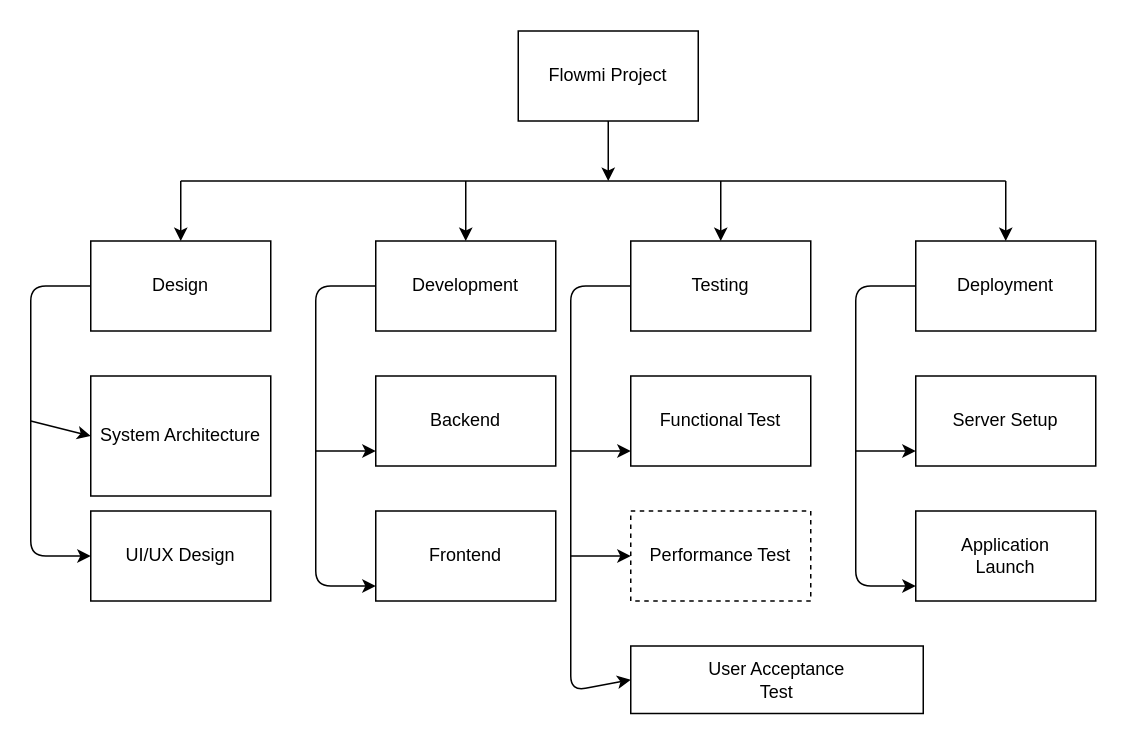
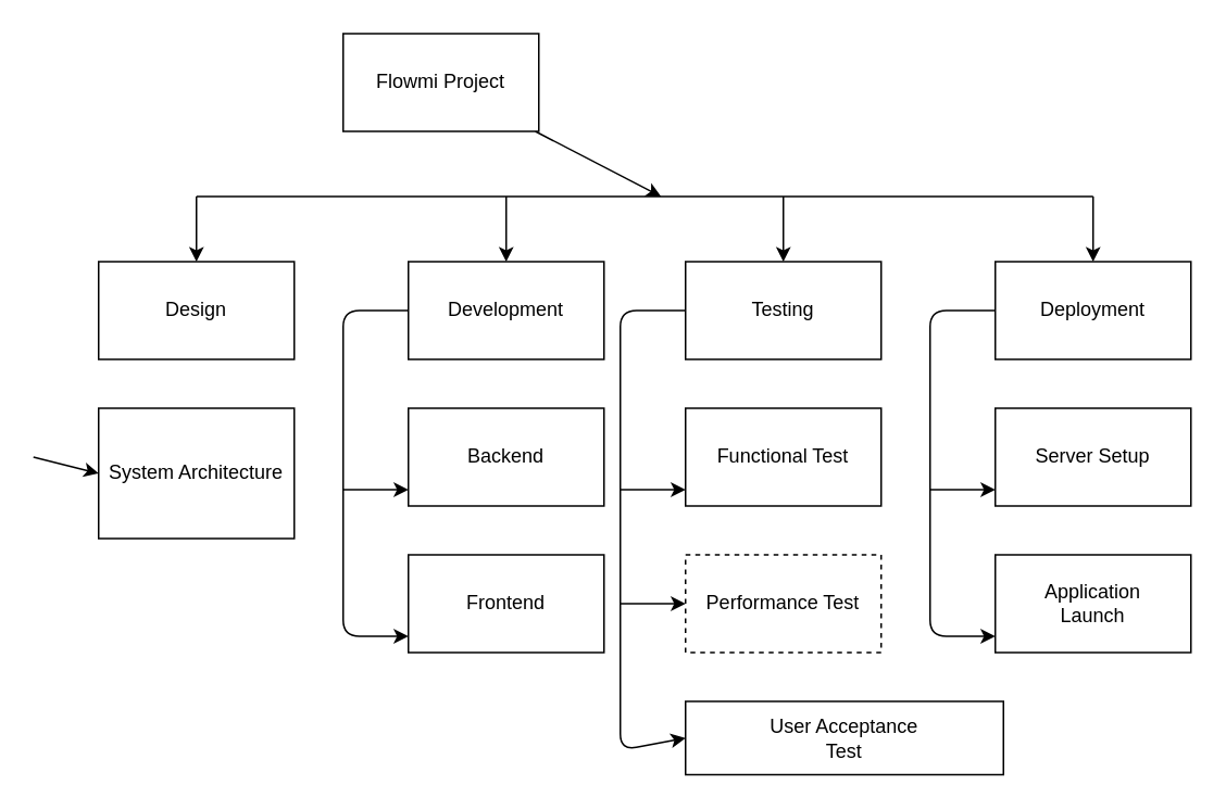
  <mxCell id="0" />
  <mxCell id="1" parent="0" />
  <mxCell id="2" style="edgeStyle=none;html=1;" edge="1" parent="1" source="3"><mxGeometry relative="1" as="geometry"><mxPoint x="405" y="120" as="targetPoint" /></mxGeometry></mxCell>
- <mxCell id="3" value="Flowmi Project" style="whiteSpace=wrap;html=1;" vertex="1" parent="1"><mxGeometry x="345" y="20" width="120" height="60" as="geometry" /></mxCell>
+ <mxCell id="3" value="Flowmi Project" style="whiteSpace=wrap;html=1;" vertex="1" parent="1"><mxGeometry x="210" y="20" width="120" height="60" as="geometry" /></mxCell>
  <mxCell id="4" value="Design" style="whiteSpace=wrap;html=1;" vertex="1" parent="1"><mxGeometry x="60" y="160" width="120" height="60" as="geometry" /></mxCell>
  <mxCell id="5" value="Development" style="whiteSpace=wrap;html=1;" vertex="1" parent="1"><mxGeometry x="250" y="160" width="120" height="60" as="geometry" /></mxCell>
  <mxCell id="6" value="Testing" style="whiteSpace=wrap;html=1;" vertex="1" parent="1"><mxGeometry x="420" y="160" width="120" height="60" as="geometry" /></mxCell>
  <mxCell id="7" value="Deployment" style="whiteSpace=wrap;html=1;" vertex="1" parent="1"><mxGeometry x="610" y="160" width="120" height="60" as="geometry" /></mxCell>
  <mxCell id="8" value="System Architecture" style="whiteSpace=wrap;html=1;" vertex="1" parent="1"><mxGeometry x="60" y="250" width="120" height="80" as="geometry" /></mxCell>
- <mxCell id="9" value="UI/UX Design" style="whiteSpace=wrap;html=1;" vertex="1" parent="1"><mxGeometry x="60" y="340" width="120" height="60" as="geometry" /></mxCell>
  <mxCell id="10" value="Backend" style="whiteSpace=wrap;html=1;" vertex="1" parent="1"><mxGeometry x="250" y="250" width="120" height="60" as="geometry" /></mxCell>
  <mxCell id="11" value="Frontend" style="whiteSpace=wrap;html=1;" vertex="1" parent="1"><mxGeometry x="250" y="340" width="120" height="60" as="geometry" /></mxCell>
  <mxCell id="12" value="Functional Test" style="whiteSpace=wrap;html=1;" vertex="1" parent="1"><mxGeometry x="420" y="250" width="120" height="60" as="geometry" /></mxCell>
  <mxCell id="13" value="Performance Test" style="whiteSpace=wrap;html=1;dashed=1;" vertex="1" parent="1"><mxGeometry x="420" y="340" width="120" height="60" as="geometry" /></mxCell>
  <mxCell id="14" value="User Acceptance &lt;br&gt;Test" style="whiteSpace=wrap;html=1;" vertex="1" parent="1"><mxGeometry x="420" y="430" width="195" height="45" as="geometry" /></mxCell>
  <mxCell id="15" value="Application&lt;br&gt;Launch" style="whiteSpace=wrap;html=1;" vertex="1" parent="1"><mxGeometry x="610" y="340" width="120" height="60" as="geometry" /></mxCell>
  <mxCell id="16" value="Server Setup" style="whiteSpace=wrap;html=1;" vertex="1" parent="1"><mxGeometry x="610" y="250" width="120" height="60" as="geometry" /></mxCell>
  <mxCell id="17" value="" style="edgeStyle=none;orthogonalLoop=1;jettySize=auto;html=1;entryX=0.5;entryY=0;entryDx=0;entryDy=0;" edge="1" parent="1" target="4"><mxGeometry width="80" relative="1" as="geometry"><mxPoint x="120" y="120" as="sourcePoint" /><mxPoint x="480" y="210" as="targetPoint" /><Array as="points" /></mxGeometry></mxCell>
  <mxCell id="18" value="" style="edgeStyle=none;orthogonalLoop=1;jettySize=auto;html=1;entryX=0.5;entryY=0;entryDx=0;entryDy=0;" edge="1" parent="1" target="5"><mxGeometry width="80" relative="1" as="geometry"><mxPoint x="310" y="120" as="sourcePoint" /><mxPoint x="130" y="170" as="targetPoint" /><Array as="points" /></mxGeometry></mxCell>
  <mxCell id="19" value="" style="edgeStyle=none;orthogonalLoop=1;jettySize=auto;html=1;entryX=0.5;entryY=0;entryDx=0;entryDy=0;" edge="1" parent="1" target="6"><mxGeometry width="80" relative="1" as="geometry"><mxPoint x="480" y="120" as="sourcePoint" /><mxPoint x="320" y="170" as="targetPoint" /><Array as="points" /></mxGeometry></mxCell>
  <mxCell id="20" value="" style="edgeStyle=none;orthogonalLoop=1;jettySize=auto;html=1;entryX=0.5;entryY=0;entryDx=0;entryDy=0;" edge="1" parent="1" target="7"><mxGeometry width="80" relative="1" as="geometry"><mxPoint x="670" y="120" as="sourcePoint" /><mxPoint x="490" y="170" as="targetPoint" /><Array as="points" /></mxGeometry></mxCell>
- <mxCell id="21" value="" style="edgeStyle=none;orthogonalLoop=1;jettySize=auto;html=1;exitX=0;exitY=0.5;exitDx=0;exitDy=0;entryX=0;entryY=0.5;entryDx=0;entryDy=0;" edge="1" parent="1" source="4" target="9"><mxGeometry width="80" relative="1" as="geometry"><mxPoint x="680" y="130" as="sourcePoint" /><mxPoint x="20" y="300" as="targetPoint" /><Array as="points"><mxPoint x="20" y="190" /><mxPoint x="20" y="370" /></Array></mxGeometry></mxCell>
  <mxCell id="22" value="" style="edgeStyle=none;orthogonalLoop=1;jettySize=auto;html=1;entryX=0;entryY=0.5;entryDx=0;entryDy=0;" edge="1" parent="1" target="8"><mxGeometry width="80" relative="1" as="geometry"><mxPoint x="20" y="280" as="sourcePoint" /><mxPoint x="130" y="170" as="targetPoint" /><Array as="points" /></mxGeometry></mxCell>
  <mxCell id="23" value="" style="edgeStyle=none;orthogonalLoop=1;jettySize=auto;html=1;exitX=0;exitY=0.5;exitDx=0;exitDy=0;entryX=0;entryY=0.5;entryDx=0;entryDy=0;" edge="1" parent="1"><mxGeometry width="80" relative="1" as="geometry"><mxPoint x="250" y="190" as="sourcePoint" /><mxPoint x="250" y="390" as="targetPoint" /><Array as="points"><mxPoint x="210" y="190" /><mxPoint x="210" y="390" /></Array></mxGeometry></mxCell>
  <mxCell id="24" value="" style="edgeStyle=none;orthogonalLoop=1;jettySize=auto;html=1;entryX=0;entryY=0.5;entryDx=0;entryDy=0;" edge="1" parent="1"><mxGeometry width="80" relative="1" as="geometry"><mxPoint x="210" y="300" as="sourcePoint" /><mxPoint x="250" y="300" as="targetPoint" /><Array as="points" /></mxGeometry></mxCell>
  <mxCell id="25" value="" style="edgeStyle=none;orthogonalLoop=1;jettySize=auto;html=1;exitX=0;exitY=0.5;exitDx=0;exitDy=0;entryX=0;entryY=0.5;entryDx=0;entryDy=0;" edge="1" parent="1" target="14"><mxGeometry width="80" relative="1" as="geometry"><mxPoint x="420" y="190" as="sourcePoint" /><mxPoint x="420" y="390" as="targetPoint" /><Array as="points"><mxPoint x="380" y="190" /><mxPoint x="380" y="460" /></Array></mxGeometry></mxCell>
  <mxCell id="26" value="" style="edgeStyle=none;orthogonalLoop=1;jettySize=auto;html=1;entryX=0;entryY=0.5;entryDx=0;entryDy=0;" edge="1" parent="1"><mxGeometry width="80" relative="1" as="geometry"><mxPoint x="380" y="300" as="sourcePoint" /><mxPoint x="420" y="300" as="targetPoint" /><Array as="points" /></mxGeometry></mxCell>
  <mxCell id="27" value="" style="edgeStyle=none;orthogonalLoop=1;jettySize=auto;html=1;entryX=0;entryY=0.5;entryDx=0;entryDy=0;" edge="1" parent="1" target="13"><mxGeometry width="80" relative="1" as="geometry"><mxPoint x="380" y="370" as="sourcePoint" /><mxPoint x="430" y="310" as="targetPoint" /><Array as="points" /></mxGeometry></mxCell>
  <mxCell id="28" value="" style="edgeStyle=none;orthogonalLoop=1;jettySize=auto;html=1;exitX=0;exitY=0.5;exitDx=0;exitDy=0;entryX=0;entryY=0.5;entryDx=0;entryDy=0;" edge="1" parent="1"><mxGeometry width="80" relative="1" as="geometry"><mxPoint x="610" y="190" as="sourcePoint" /><mxPoint x="610" y="390" as="targetPoint" /><Array as="points"><mxPoint x="570" y="190" /><mxPoint x="570" y="390" /></Array></mxGeometry></mxCell>
  <mxCell id="29" value="" style="edgeStyle=none;orthogonalLoop=1;jettySize=auto;html=1;entryX=0;entryY=0.5;entryDx=0;entryDy=0;" edge="1" parent="1"><mxGeometry width="80" relative="1" as="geometry"><mxPoint x="570" y="300" as="sourcePoint" /><mxPoint x="610" y="300" as="targetPoint" /><Array as="points" /></mxGeometry></mxCell>
  <mxCell id="30" value="" style="endArrow=none;html=1;strokeColor=default;" edge="1" parent="1"><mxGeometry width="50" height="50" relative="1" as="geometry"><mxPoint x="120" y="120" as="sourcePoint" /><mxPoint x="670" y="120" as="targetPoint" /></mxGeometry></mxCell>
